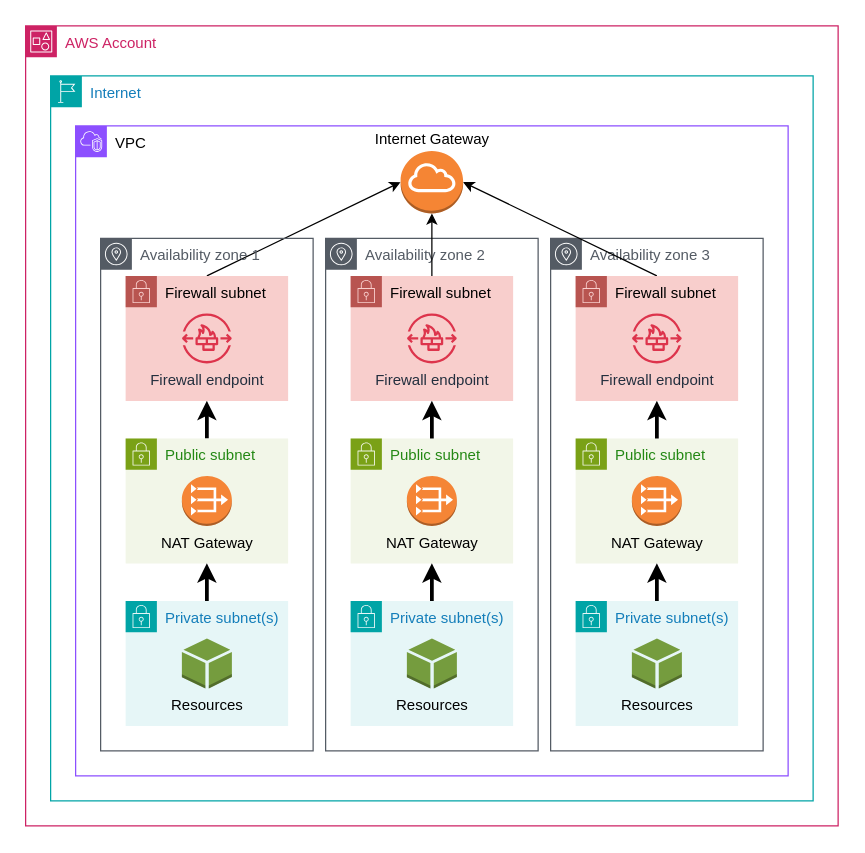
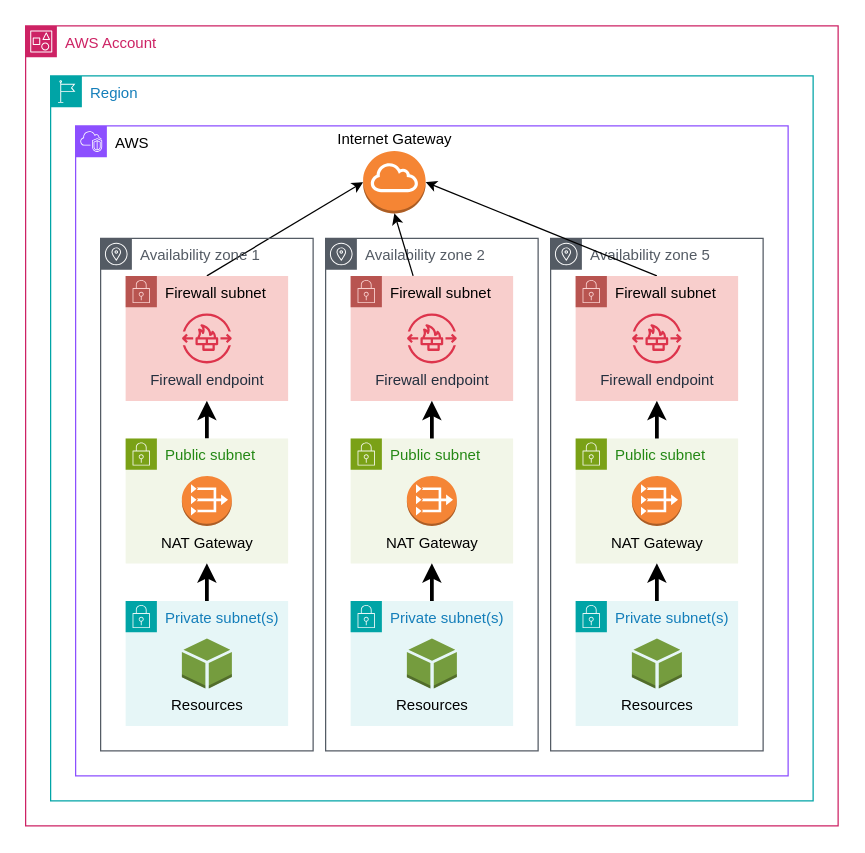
  <mxCell id="0" />
  <mxCell id="1" parent="0" />
  <mxCell id="2" value="AWS Account" style="points=[[0,0],[0.25,0],[0.5,0],[0.75,0],[1,0],[1,0.25],[1,0.5],[1,0.75],[1,1],[0.75,1],[0.5,1],[0.25,1],[0,1],[0,0.75],[0,0.5],[0,0.25]];outlineConnect=0;gradientColor=none;html=1;whiteSpace=wrap;fontSize=12;fontStyle=0;container=1;pointerEvents=0;collapsible=0;recursiveResize=0;shape=mxgraph.aws4.group;grIcon=mxgraph.aws4.group_account;strokeColor=#CD2264;fillColor=none;verticalAlign=top;align=left;spacingLeft=30;fontColor=#CD2264;dashed=0;" parent="1" vertex="1"><mxGeometry x="20" y="20" width="650" height="640" as="geometry" /></mxCell>
- <mxCell id="3" value="Internet" style="points=[[0,0],[0.25,0],[0.5,0],[0.75,0],[1,0],[1,0.25],[1,0.5],[1,0.75],[1,1],[0.75,1],[0.5,1],[0.25,1],[0,1],[0,0.75],[0,0.5],[0,0.25]];outlineConnect=0;gradientColor=none;html=1;whiteSpace=wrap;fontSize=12;fontStyle=0;container=1;pointerEvents=0;collapsible=0;recursiveResize=0;shape=mxgraph.aws4.group;grIcon=mxgraph.aws4.group_region;strokeColor=#00A4A6;fillColor=none;verticalAlign=top;align=left;spacingLeft=30;fontColor=#147EBA;" parent="2" vertex="1"><mxGeometry x="20" y="40" width="610" height="580" as="geometry" /></mxCell>
- <mxCell id="4" value="&lt;font&gt;VPC&lt;/font&gt;" style="points=[[0,0],[0.25,0],[0.5,0],[0.75,0],[1,0],[1,0.25],[1,0.5],[1,0.75],[1,1],[0.75,1],[0.5,1],[0.25,1],[0,1],[0,0.75],[0,0.5],[0,0.25]];outlineConnect=0;gradientColor=none;html=1;whiteSpace=wrap;fontSize=12;fontStyle=0;container=1;pointerEvents=0;collapsible=0;recursiveResize=0;shape=mxgraph.aws4.group;grIcon=mxgraph.aws4.group_vpc2;strokeColor=#8C4FFF;fillColor=none;verticalAlign=top;align=left;spacingLeft=30;fontColor=#000000;dashed=0;" parent="3" vertex="1"><mxGeometry x="20" y="40" width="570" height="520" as="geometry" /></mxCell>
+ <mxCell id="3" value="Region" style="points=[[0,0],[0.25,0],[0.5,0],[0.75,0],[1,0],[1,0.25],[1,0.5],[1,0.75],[1,1],[0.75,1],[0.5,1],[0.25,1],[0,1],[0,0.75],[0,0.5],[0,0.25]];outlineConnect=0;gradientColor=none;html=1;whiteSpace=wrap;fontSize=12;fontStyle=0;container=1;pointerEvents=0;collapsible=0;recursiveResize=0;shape=mxgraph.aws4.group;grIcon=mxgraph.aws4.group_region;strokeColor=#00A4A6;fillColor=none;verticalAlign=top;align=left;spacingLeft=30;fontColor=#147EBA;" parent="2" vertex="1"><mxGeometry x="20" y="40" width="610" height="580" as="geometry" /></mxCell>
+ <mxCell id="4" value="&lt;font&gt;AWS&lt;/font&gt;" style="points=[[0,0],[0.25,0],[0.5,0],[0.75,0],[1,0],[1,0.25],[1,0.5],[1,0.75],[1,1],[0.75,1],[0.5,1],[0.25,1],[0,1],[0,0.75],[0,0.5],[0,0.25]];outlineConnect=0;gradientColor=none;html=1;whiteSpace=wrap;fontSize=12;fontStyle=0;container=1;pointerEvents=0;collapsible=0;recursiveResize=0;shape=mxgraph.aws4.group;grIcon=mxgraph.aws4.group_vpc2;strokeColor=#8C4FFF;fillColor=none;verticalAlign=top;align=left;spacingLeft=30;fontColor=#000000;dashed=0;" parent="3" vertex="1"><mxGeometry x="20" y="40" width="570" height="520" as="geometry" /></mxCell>
  <mxCell id="5" value="" style="rounded=0;orthogonalLoop=1;jettySize=auto;html=1;entryX=0;entryY=0.5;entryDx=0;entryDy=0;strokeWidth=1;entryPerimeter=0;exitX=0.5;exitY=0;exitDx=0;exitDy=0;" parent="4" source="13" target="6" edge="1"><mxGeometry relative="1" as="geometry"><mxPoint x="115" y="260" as="sourcePoint" /><mxPoint x="115" y="230" as="targetPoint" /></mxGeometry></mxCell>
- <mxCell id="6" value="Internet Gateway" style="outlineConnect=0;dashed=0;verticalLabelPosition=top;verticalAlign=bottom;align=center;html=1;shape=mxgraph.aws3.internet_gateway;fillColor=#F58534;gradientColor=none;horizontal=1;labelPosition=center;" parent="4" vertex="1"><mxGeometry x="260" y="20" width="50" height="50" as="geometry" /></mxCell>
+ <mxCell id="6" value="Internet Gateway" style="outlineConnect=0;dashed=0;verticalLabelPosition=top;verticalAlign=bottom;align=center;html=1;shape=mxgraph.aws3.internet_gateway;fillColor=#F58534;gradientColor=none;horizontal=1;labelPosition=center;" parent="4" vertex="1"><mxGeometry x="230" y="20" width="50" height="50" as="geometry" /></mxCell>
  <mxCell id="7" value="" style="edgeStyle=orthogonalEdgeStyle;rounded=0;orthogonalLoop=1;jettySize=auto;html=1;entryX=0.5;entryY=1;entryDx=0;entryDy=0;strokeWidth=3;" parent="4" source="8" target="13" edge="1"><mxGeometry relative="1" as="geometry" /></mxCell>
  <mxCell id="8" value="Public subnet" style="points=[[0,0],[0.25,0],[0.5,0],[0.75,0],[1,0],[1,0.25],[1,0.5],[1,0.75],[1,1],[0.75,1],[0.5,1],[0.25,1],[0,1],[0,0.75],[0,0.5],[0,0.25]];outlineConnect=0;gradientColor=none;html=1;whiteSpace=wrap;fontSize=12;fontStyle=0;container=1;pointerEvents=0;collapsible=0;recursiveResize=0;shape=mxgraph.aws4.group;grIcon=mxgraph.aws4.group_security_group;grStroke=0;strokeColor=#7AA116;fillColor=#F2F6E8;verticalAlign=top;align=left;spacingLeft=30;fontColor=#248814;dashed=0;" parent="4" vertex="1"><mxGeometry x="40" y="250" width="130" height="100" as="geometry" /></mxCell>
  <mxCell id="9" value="NAT Gateway" style="outlineConnect=0;dashed=0;verticalLabelPosition=bottom;verticalAlign=top;align=center;html=1;shape=mxgraph.aws3.vpc_nat_gateway;fillColor=#F58536;gradientColor=none;" parent="8" vertex="1"><mxGeometry x="45" y="30" width="40" height="40" as="geometry" /></mxCell>
  <mxCell id="10" value="" style="edgeStyle=orthogonalEdgeStyle;rounded=0;orthogonalLoop=1;jettySize=auto;html=1;endSize=6;startSize=6;jumpSize=10;strokeWidth=3;" parent="4" source="11" edge="1"><mxGeometry relative="1" as="geometry"><mxPoint x="105" y="350" as="targetPoint" /></mxGeometry></mxCell>
  <mxCell id="11" value="Private subnet(s)" style="points=[[0,0],[0.25,0],[0.5,0],[0.75,0],[1,0],[1,0.25],[1,0.5],[1,0.75],[1,1],[0.75,1],[0.5,1],[0.25,1],[0,1],[0,0.75],[0,0.5],[0,0.25]];outlineConnect=0;gradientColor=none;html=1;whiteSpace=wrap;fontSize=12;fontStyle=0;container=1;pointerEvents=0;collapsible=0;recursiveResize=0;shape=mxgraph.aws4.group;grIcon=mxgraph.aws4.group_security_group;grStroke=0;strokeColor=#00A4A6;fillColor=#E6F6F7;verticalAlign=top;align=left;spacingLeft=30;fontColor=#147EBA;dashed=0;" parent="4" vertex="1"><mxGeometry x="40" y="380" width="130" height="100" as="geometry" /></mxCell>
  <mxCell id="12" value="Resources" style="outlineConnect=0;dashed=0;verticalLabelPosition=bottom;verticalAlign=top;align=center;html=1;shape=mxgraph.aws3.resources;fillColor=#759C3E;gradientColor=none;" parent="11" vertex="1"><mxGeometry x="45" y="30" width="40" height="40" as="geometry" /></mxCell>
  <mxCell id="13" value="Firewall subnet" style="points=[[0,0],[0.25,0],[0.5,0],[0.75,0],[1,0],[1,0.25],[1,0.5],[1,0.75],[1,1],[0.75,1],[0.5,1],[0.25,1],[0,1],[0,0.75],[0,0.5],[0,0.25]];outlineConnect=0;html=1;whiteSpace=wrap;fontSize=12;fontStyle=0;container=1;pointerEvents=0;collapsible=0;recursiveResize=0;shape=mxgraph.aws4.group;grIcon=mxgraph.aws4.group_security_group;grStroke=0;strokeColor=#b85450;fillColor=#f8cecc;verticalAlign=top;align=left;spacingLeft=30;dashed=0;" parent="4" vertex="1"><mxGeometry x="40" y="120" width="130" height="100" as="geometry" /></mxCell>
  <mxCell id="14" value="Firewall endpoint" style="sketch=0;outlineConnect=0;fontColor=#232F3E;gradientColor=none;fillColor=#DD344C;strokeColor=none;dashed=0;verticalLabelPosition=bottom;verticalAlign=top;align=center;html=1;fontSize=12;fontStyle=0;aspect=fixed;pointerEvents=1;shape=mxgraph.aws4.network_firewall_endpoints;" parent="13" vertex="1"><mxGeometry x="45" y="30" width="40" height="40" as="geometry" /></mxCell>
  <mxCell id="15" value="Availability zone 2" style="sketch=0;outlineConnect=0;gradientColor=none;html=1;whiteSpace=wrap;fontSize=12;fontStyle=0;shape=mxgraph.aws4.group;grIcon=mxgraph.aws4.group_availability_zone;strokeColor=#545B64;fillColor=none;verticalAlign=top;align=left;spacingLeft=30;fontColor=#545B64;" parent="4" vertex="1"><mxGeometry x="200" y="90" width="170" height="410" as="geometry" /></mxCell>
  <mxCell id="16" value="Public subnet" style="points=[[0,0],[0.25,0],[0.5,0],[0.75,0],[1,0],[1,0.25],[1,0.5],[1,0.75],[1,1],[0.75,1],[0.5,1],[0.25,1],[0,1],[0,0.75],[0,0.5],[0,0.25]];outlineConnect=0;gradientColor=none;html=1;whiteSpace=wrap;fontSize=12;fontStyle=0;container=1;pointerEvents=0;collapsible=0;recursiveResize=0;shape=mxgraph.aws4.group;grIcon=mxgraph.aws4.group_security_group;grStroke=0;strokeColor=#7AA116;fillColor=#F2F6E8;verticalAlign=top;align=left;spacingLeft=30;fontColor=#248814;dashed=0;" parent="4" vertex="1"><mxGeometry x="220" y="250" width="130" height="100" as="geometry" /></mxCell>
  <mxCell id="17" value="NAT Gateway" style="outlineConnect=0;dashed=0;verticalLabelPosition=bottom;verticalAlign=top;align=center;html=1;shape=mxgraph.aws3.vpc_nat_gateway;fillColor=#F58536;gradientColor=none;" parent="16" vertex="1"><mxGeometry x="45" y="30" width="40" height="40" as="geometry" /></mxCell>
  <mxCell id="18" value="" style="edgeStyle=orthogonalEdgeStyle;rounded=0;orthogonalLoop=1;jettySize=auto;html=1;endSize=6;startSize=6;jumpSize=10;strokeWidth=3;" parent="4" source="19" edge="1"><mxGeometry relative="1" as="geometry"><mxPoint x="285" y="350" as="targetPoint" /></mxGeometry></mxCell>
  <mxCell id="19" value="Private subnet(s)" style="points=[[0,0],[0.25,0],[0.5,0],[0.75,0],[1,0],[1,0.25],[1,0.5],[1,0.75],[1,1],[0.75,1],[0.5,1],[0.25,1],[0,1],[0,0.75],[0,0.5],[0,0.25]];outlineConnect=0;gradientColor=none;html=1;whiteSpace=wrap;fontSize=12;fontStyle=0;container=1;pointerEvents=0;collapsible=0;recursiveResize=0;shape=mxgraph.aws4.group;grIcon=mxgraph.aws4.group_security_group;grStroke=0;strokeColor=#00A4A6;fillColor=#E6F6F7;verticalAlign=top;align=left;spacingLeft=30;fontColor=#147EBA;dashed=0;" parent="4" vertex="1"><mxGeometry x="220" y="380" width="130" height="100" as="geometry" /></mxCell>
  <mxCell id="20" value="Resources" style="outlineConnect=0;dashed=0;verticalLabelPosition=bottom;verticalAlign=top;align=center;html=1;shape=mxgraph.aws3.resources;fillColor=#759C3E;gradientColor=none;" parent="19" vertex="1"><mxGeometry x="45" y="30" width="40" height="40" as="geometry" /></mxCell>
  <mxCell id="21" value="Firewall subnet" style="points=[[0,0],[0.25,0],[0.5,0],[0.75,0],[1,0],[1,0.25],[1,0.5],[1,0.75],[1,1],[0.75,1],[0.5,1],[0.25,1],[0,1],[0,0.75],[0,0.5],[0,0.25]];outlineConnect=0;html=1;whiteSpace=wrap;fontSize=12;fontStyle=0;container=1;pointerEvents=0;collapsible=0;recursiveResize=0;shape=mxgraph.aws4.group;grIcon=mxgraph.aws4.group_security_group;grStroke=0;strokeColor=#b85450;fillColor=#f8cecc;verticalAlign=top;align=left;spacingLeft=30;dashed=0;" parent="4" vertex="1"><mxGeometry x="220" y="120" width="130" height="100" as="geometry" /></mxCell>
  <mxCell id="22" value="Firewall endpoint" style="sketch=0;outlineConnect=0;fontColor=#232F3E;gradientColor=none;fillColor=#DD344C;strokeColor=none;dashed=0;verticalLabelPosition=bottom;verticalAlign=top;align=center;html=1;fontSize=12;fontStyle=0;aspect=fixed;pointerEvents=1;shape=mxgraph.aws4.network_firewall_endpoints;" parent="21" vertex="1"><mxGeometry x="45" y="30" width="40" height="40" as="geometry" /></mxCell>
  <mxCell id="23" value="" style="edgeStyle=orthogonalEdgeStyle;rounded=0;orthogonalLoop=1;jettySize=auto;html=1;entryX=0.5;entryY=1;entryDx=0;entryDy=0;strokeWidth=3;" parent="4" source="16" target="21" edge="1"><mxGeometry relative="1" as="geometry" /></mxCell>
- <mxCell id="24" value="Availability zone 3" style="sketch=0;outlineConnect=0;gradientColor=none;html=1;whiteSpace=wrap;fontSize=12;fontStyle=0;shape=mxgraph.aws4.group;grIcon=mxgraph.aws4.group_availability_zone;strokeColor=#545B64;fillColor=none;verticalAlign=top;align=left;spacingLeft=30;fontColor=#545B64;" parent="4" vertex="1"><mxGeometry x="380" y="90" width="170" height="410" as="geometry" /></mxCell>
+ <mxCell id="24" value="Availability zone 5" style="sketch=0;outlineConnect=0;gradientColor=none;html=1;whiteSpace=wrap;fontSize=12;fontStyle=0;shape=mxgraph.aws4.group;grIcon=mxgraph.aws4.group_availability_zone;strokeColor=#545B64;fillColor=none;verticalAlign=top;align=left;spacingLeft=30;fontColor=#545B64;" parent="4" vertex="1"><mxGeometry x="380" y="90" width="170" height="410" as="geometry" /></mxCell>
  <mxCell id="25" value="Public subnet" style="points=[[0,0],[0.25,0],[0.5,0],[0.75,0],[1,0],[1,0.25],[1,0.5],[1,0.75],[1,1],[0.75,1],[0.5,1],[0.25,1],[0,1],[0,0.75],[0,0.5],[0,0.25]];outlineConnect=0;gradientColor=none;html=1;whiteSpace=wrap;fontSize=12;fontStyle=0;container=1;pointerEvents=0;collapsible=0;recursiveResize=0;shape=mxgraph.aws4.group;grIcon=mxgraph.aws4.group_security_group;grStroke=0;strokeColor=#7AA116;fillColor=#F2F6E8;verticalAlign=top;align=left;spacingLeft=30;fontColor=#248814;dashed=0;" parent="4" vertex="1"><mxGeometry x="400" y="250" width="130" height="100" as="geometry" /></mxCell>
  <mxCell id="26" value="NAT Gateway" style="outlineConnect=0;dashed=0;verticalLabelPosition=bottom;verticalAlign=top;align=center;html=1;shape=mxgraph.aws3.vpc_nat_gateway;fillColor=#F58536;gradientColor=none;" parent="25" vertex="1"><mxGeometry x="45" y="30" width="40" height="40" as="geometry" /></mxCell>
  <mxCell id="27" value="" style="edgeStyle=orthogonalEdgeStyle;rounded=0;orthogonalLoop=1;jettySize=auto;html=1;endSize=6;startSize=6;jumpSize=10;strokeWidth=3;" parent="4" source="28" edge="1"><mxGeometry relative="1" as="geometry"><mxPoint x="465" y="350" as="targetPoint" /></mxGeometry></mxCell>
  <mxCell id="28" value="Private subnet(s)" style="points=[[0,0],[0.25,0],[0.5,0],[0.75,0],[1,0],[1,0.25],[1,0.5],[1,0.75],[1,1],[0.75,1],[0.5,1],[0.25,1],[0,1],[0,0.75],[0,0.5],[0,0.25]];outlineConnect=0;gradientColor=none;html=1;whiteSpace=wrap;fontSize=12;fontStyle=0;container=1;pointerEvents=0;collapsible=0;recursiveResize=0;shape=mxgraph.aws4.group;grIcon=mxgraph.aws4.group_security_group;grStroke=0;strokeColor=#00A4A6;fillColor=#E6F6F7;verticalAlign=top;align=left;spacingLeft=30;fontColor=#147EBA;dashed=0;" parent="4" vertex="1"><mxGeometry x="400" y="380" width="130" height="100" as="geometry" /></mxCell>
  <mxCell id="29" value="Resources" style="outlineConnect=0;dashed=0;verticalLabelPosition=bottom;verticalAlign=top;align=center;html=1;shape=mxgraph.aws3.resources;fillColor=#759C3E;gradientColor=none;" parent="28" vertex="1"><mxGeometry x="45" y="30" width="40" height="40" as="geometry" /></mxCell>
  <mxCell id="30" value="" style="edgeStyle=orthogonalEdgeStyle;rounded=0;orthogonalLoop=1;jettySize=auto;html=1;entryX=0.5;entryY=1;entryDx=0;entryDy=0;strokeWidth=3;" parent="4" source="25" target="34" edge="1"><mxGeometry relative="1" as="geometry" /></mxCell>
  <mxCell id="31" value="Availability zone 1" style="sketch=0;outlineConnect=0;gradientColor=none;html=1;whiteSpace=wrap;fontSize=12;fontStyle=0;shape=mxgraph.aws4.group;grIcon=mxgraph.aws4.group_availability_zone;strokeColor=#545B64;fillColor=none;verticalAlign=top;align=left;spacingLeft=30;fontColor=#545B64;" parent="4" vertex="1"><mxGeometry x="20" y="90" width="170" height="410" as="geometry" /></mxCell>
  <mxCell id="32" value="" style="rounded=0;orthogonalLoop=1;jettySize=auto;html=1;entryX=0.5;entryY=1;entryDx=0;entryDy=0;strokeWidth=1;entryPerimeter=0;" parent="4" source="21" target="6" edge="1"><mxGeometry relative="1" as="geometry"><mxPoint x="115" y="130" as="sourcePoint" /><mxPoint x="270" y="55" as="targetPoint" /></mxGeometry></mxCell>
  <mxCell id="33" value="" style="rounded=0;orthogonalLoop=1;jettySize=auto;html=1;entryX=1;entryY=0.5;entryDx=0;entryDy=0;strokeWidth=1;entryPerimeter=0;exitX=0.5;exitY=0;exitDx=0;exitDy=0;" parent="4" source="34" target="6" edge="1"><mxGeometry relative="1" as="geometry"><mxPoint x="440" y="65" as="sourcePoint" /><mxPoint x="410.0" y="20" as="targetPoint" /></mxGeometry></mxCell>
  <mxCell id="34" value="Firewall subnet" style="points=[[0,0],[0.25,0],[0.5,0],[0.75,0],[1,0],[1,0.25],[1,0.5],[1,0.75],[1,1],[0.75,1],[0.5,1],[0.25,1],[0,1],[0,0.75],[0,0.5],[0,0.25]];outlineConnect=0;html=1;whiteSpace=wrap;fontSize=12;fontStyle=0;container=1;pointerEvents=0;collapsible=0;recursiveResize=0;shape=mxgraph.aws4.group;grIcon=mxgraph.aws4.group_security_group;grStroke=0;strokeColor=#b85450;fillColor=#f8cecc;verticalAlign=top;align=left;spacingLeft=30;dashed=0;" parent="4" vertex="1"><mxGeometry x="400" y="120" width="130" height="100" as="geometry" /></mxCell>
  <mxCell id="35" value="Firewall endpoint" style="sketch=0;outlineConnect=0;fontColor=#232F3E;gradientColor=none;fillColor=#DD344C;strokeColor=none;dashed=0;verticalLabelPosition=bottom;verticalAlign=top;align=center;html=1;fontSize=12;fontStyle=0;aspect=fixed;pointerEvents=1;shape=mxgraph.aws4.network_firewall_endpoints;" parent="34" vertex="1"><mxGeometry x="45" y="30" width="40" height="40" as="geometry" /></mxCell>
